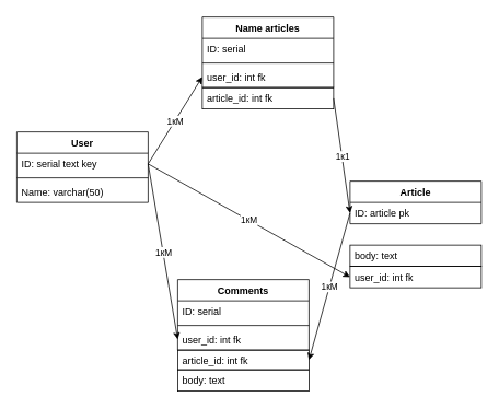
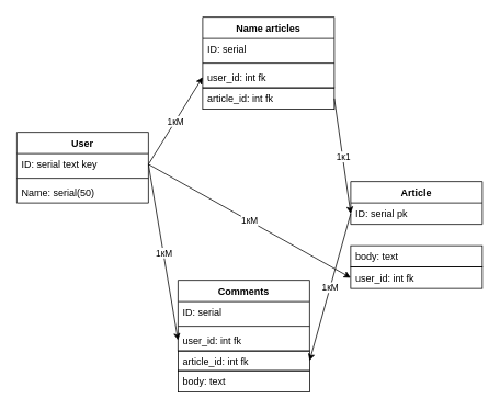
  <mxCell id="0" />
  <mxCell id="1" parent="0" />
  <mxCell id="2" value="" style="group" vertex="1" connectable="0" parent="1"><mxGeometry x="20" y="160" width="160" height="138" as="geometry" /></mxCell>
  <mxCell id="3" value="User" style="swimlane;fontStyle=1;align=center;verticalAlign=top;childLayout=stackLayout;horizontal=1;startSize=26;horizontalStack=0;resizeParent=1;resizeParentMax=0;resizeLast=0;collapsible=1;marginBottom=0;" vertex="1" parent="2"><mxGeometry width="160" height="86" as="geometry" /></mxCell>
  <mxCell id="4" value="ID: serial text key&#10;" style="text;strokeColor=none;fillColor=none;align=left;verticalAlign=top;spacingLeft=4;spacingRight=4;overflow=hidden;rotatable=0;points=[[0,0.5],[1,0.5]];portConstraint=eastwest;" vertex="1" parent="3"><mxGeometry y="26" width="160" height="26" as="geometry" /></mxCell>
  <mxCell id="5" value="" style="line;strokeWidth=1;fillColor=none;align=left;verticalAlign=middle;spacingTop=-1;spacingLeft=3;spacingRight=3;rotatable=0;labelPosition=right;points=[];portConstraint=eastwest;" vertex="1" parent="3"><mxGeometry y="52" width="160" height="8" as="geometry" /></mxCell>
- <mxCell id="6" value="Name: varchar(50)" style="text;strokeColor=none;fillColor=none;align=left;verticalAlign=top;spacingLeft=4;spacingRight=4;overflow=hidden;rotatable=0;points=[[0,0.5],[1,0.5]];portConstraint=eastwest;" vertex="1" parent="3"><mxGeometry y="60" width="160" height="26" as="geometry" /></mxCell>
+ <mxCell id="6" value="Name: serial(50)" style="text;strokeColor=none;fillColor=none;align=left;verticalAlign=top;spacingLeft=4;spacingRight=4;overflow=hidden;rotatable=0;points=[[0,0.5],[1,0.5]];portConstraint=eastwest;" vertex="1" parent="3"><mxGeometry y="60" width="160" height="26" as="geometry" /></mxCell>
  <mxCell id="7" value="" style="group" vertex="1" connectable="0" parent="1"><mxGeometry x="246" y="20" width="160" height="112" as="geometry" /></mxCell>
  <mxCell id="8" value="Name articles" style="swimlane;fontStyle=1;align=center;verticalAlign=top;childLayout=stackLayout;horizontal=1;startSize=26;horizontalStack=0;resizeParent=1;resizeParentMax=0;resizeLast=0;collapsible=1;marginBottom=0;strokeColor=#000000;" vertex="1" parent="7"><mxGeometry width="160" height="86" as="geometry" /></mxCell>
  <mxCell id="9" value="ID: serial" style="text;strokeColor=none;fillColor=none;align=left;verticalAlign=top;spacingLeft=4;spacingRight=4;overflow=hidden;rotatable=0;points=[[0,0.5],[1,0.5]];portConstraint=eastwest;" vertex="1" parent="8"><mxGeometry y="26" width="160" height="26" as="geometry" /></mxCell>
  <mxCell id="10" value="" style="line;strokeWidth=1;fillColor=none;align=left;verticalAlign=middle;spacingTop=-1;spacingLeft=3;spacingRight=3;rotatable=0;labelPosition=right;points=[];portConstraint=eastwest;" vertex="1" parent="8"><mxGeometry y="52" width="160" height="8" as="geometry" /></mxCell>
  <mxCell id="11" value="user_id: int fk" style="text;strokeColor=none;fillColor=none;align=left;verticalAlign=top;spacingLeft=4;spacingRight=4;overflow=hidden;rotatable=0;points=[[0,0.5],[1,0.5]];portConstraint=eastwest;" vertex="1" parent="8"><mxGeometry y="60" width="160" height="26" as="geometry" /></mxCell>
  <mxCell id="12" value="article_id: int fk" style="text;fillColor=none;align=left;verticalAlign=top;spacingLeft=4;spacingRight=4;overflow=hidden;rotatable=0;points=[[0,0.5],[1,0.5]];portConstraint=eastwest;strokeColor=#000000;" vertex="1" parent="7"><mxGeometry y="86" width="160" height="26" as="geometry" /></mxCell>
  <mxCell id="13" value="" style="group" vertex="1" connectable="0" parent="1"><mxGeometry x="426" y="220" width="160" height="130" as="geometry" /></mxCell>
  <mxCell id="14" value="" style="group" vertex="1" connectable="0" parent="13"><mxGeometry width="160" height="104" as="geometry" /></mxCell>
  <mxCell id="15" value="Article" style="swimlane;fontStyle=1;align=center;verticalAlign=top;childLayout=stackLayout;horizontal=1;startSize=26;horizontalStack=0;resizeParent=1;resizeParentMax=0;resizeLast=0;collapsible=1;marginBottom=0;strokeColor=#000000;" vertex="1" parent="14"><mxGeometry width="160" height="52" as="geometry" /></mxCell>
- <mxCell id="16" value="ID: article pk" style="text;strokeColor=none;fillColor=none;align=left;verticalAlign=top;spacingLeft=4;spacingRight=4;overflow=hidden;rotatable=0;points=[[0,0.5],[1,0.5]];portConstraint=eastwest;" vertex="1" parent="15"><mxGeometry y="26" width="160" height="26" as="geometry" /></mxCell>
+ <mxCell id="16" value="ID: serial pk" style="text;strokeColor=none;fillColor=none;align=left;verticalAlign=top;spacingLeft=4;spacingRight=4;overflow=hidden;rotatable=0;points=[[0,0.5],[1,0.5]];portConstraint=eastwest;" vertex="1" parent="15"><mxGeometry y="26" width="160" height="26" as="geometry" /></mxCell>
  <mxCell id="17" value="body: text" style="text;fillColor=none;align=left;verticalAlign=top;spacingLeft=4;spacingRight=4;overflow=hidden;rotatable=0;points=[[0,0.5],[1,0.5]];portConstraint=eastwest;strokeColor=#000000;" vertex="1" parent="14"><mxGeometry y="78" width="160" height="26" as="geometry" /></mxCell>
  <mxCell id="18" value="user_id: int fk" style="text;fillColor=none;align=left;verticalAlign=top;spacingLeft=4;spacingRight=4;overflow=hidden;rotatable=0;points=[[0,0.5],[1,0.5]];portConstraint=eastwest;strokeColor=#000000;" vertex="1" parent="13"><mxGeometry y="104" width="160" height="26" as="geometry" /></mxCell>
  <mxCell id="19" value="" style="group" vertex="1" connectable="0" parent="1"><mxGeometry x="216" y="340" width="160" height="136" as="geometry" /></mxCell>
  <mxCell id="20" value="" style="group" vertex="1" connectable="0" parent="19"><mxGeometry width="160" height="110" as="geometry" /></mxCell>
  <mxCell id="21" value="Comments" style="swimlane;fontStyle=1;align=center;verticalAlign=top;childLayout=stackLayout;horizontal=1;startSize=26;horizontalStack=0;resizeParent=1;resizeParentMax=0;resizeLast=0;collapsible=1;marginBottom=0;strokeColor=#000000;" vertex="1" parent="20"><mxGeometry width="160" height="86" as="geometry" /></mxCell>
  <mxCell id="22" value="ID: serial" style="text;strokeColor=none;fillColor=none;align=left;verticalAlign=top;spacingLeft=4;spacingRight=4;overflow=hidden;rotatable=0;points=[[0,0.5],[1,0.5]];portConstraint=eastwest;" vertex="1" parent="21"><mxGeometry y="26" width="160" height="26" as="geometry" /></mxCell>
  <mxCell id="23" value="" style="line;strokeWidth=1;fillColor=none;align=left;verticalAlign=middle;spacingTop=-1;spacingLeft=3;spacingRight=3;rotatable=0;labelPosition=right;points=[];portConstraint=eastwest;" vertex="1" parent="21"><mxGeometry y="52" width="160" height="8" as="geometry" /></mxCell>
  <mxCell id="24" value="user_id: int fk&#10;" style="text;strokeColor=none;fillColor=none;align=left;verticalAlign=top;spacingLeft=4;spacingRight=4;overflow=hidden;rotatable=0;points=[[0,0.5],[1,0.5]];portConstraint=eastwest;" vertex="1" parent="21"><mxGeometry y="60" width="160" height="26" as="geometry" /></mxCell>
  <mxCell id="25" value="article_id: int fk&#10;" style="text;fillColor=none;align=left;verticalAlign=top;spacingLeft=4;spacingRight=4;overflow=hidden;rotatable=0;points=[[0,0.5],[1,0.5]];portConstraint=eastwest;strokeColor=#000000;" vertex="1" parent="20"><mxGeometry y="86" width="160" height="24" as="geometry" /></mxCell>
  <mxCell id="26" value="body: text" style="text;fillColor=none;align=left;verticalAlign=top;spacingLeft=4;spacingRight=4;overflow=hidden;rotatable=0;points=[[0,0.5],[1,0.5]];portConstraint=eastwest;strokeColor=#000000;" vertex="1" parent="19"><mxGeometry y="110" width="160" height="26" as="geometry" /></mxCell>
  <mxCell id="27" value="" style="endArrow=classic;html=1;exitX=1;exitY=0.5;exitDx=0;exitDy=0;entryX=0;entryY=0.5;entryDx=0;entryDy=0;" edge="1" parent="1" source="4" target="18"><mxGeometry relative="1" as="geometry"><mxPoint x="206" y="290" as="sourcePoint" /><mxPoint x="306" y="290" as="targetPoint" /></mxGeometry></mxCell>
  <mxCell id="28" value="1кМ" style="edgeLabel;resizable=0;html=1;align=center;verticalAlign=middle;" connectable="0" vertex="1" parent="27"><mxGeometry relative="1" as="geometry" /></mxCell>
  <mxCell id="29" value="" style="endArrow=classic;html=1;exitX=1;exitY=0.5;exitDx=0;exitDy=0;entryX=0;entryY=0.5;entryDx=0;entryDy=0;" edge="1" parent="1" source="4" target="11"><mxGeometry relative="1" as="geometry"><mxPoint x="190" y="209" as="sourcePoint" /><mxPoint x="436" y="347" as="targetPoint" /></mxGeometry></mxCell>
  <mxCell id="30" value="1кМ" style="edgeLabel;resizable=0;html=1;align=center;verticalAlign=middle;" connectable="0" vertex="1" parent="29"><mxGeometry relative="1" as="geometry" /></mxCell>
  <mxCell id="31" value="" style="endArrow=classic;html=1;exitX=1;exitY=0.5;exitDx=0;exitDy=0;entryX=0;entryY=0.5;entryDx=0;entryDy=0;" edge="1" parent="1" source="4" target="24"><mxGeometry relative="1" as="geometry"><mxPoint x="200" y="219" as="sourcePoint" /><mxPoint x="446" y="357" as="targetPoint" /></mxGeometry></mxCell>
  <mxCell id="32" value="1кМ" style="edgeLabel;resizable=0;html=1;align=center;verticalAlign=middle;" connectable="0" vertex="1" parent="31"><mxGeometry relative="1" as="geometry" /></mxCell>
  <mxCell id="33" value="" style="endArrow=classic;html=1;exitX=0;exitY=0.5;exitDx=0;exitDy=0;entryX=1;entryY=0.5;entryDx=0;entryDy=0;" edge="1" parent="1" source="16" target="25"><mxGeometry relative="1" as="geometry"><mxPoint x="210" y="229" as="sourcePoint" /><mxPoint x="456" y="367" as="targetPoint" /></mxGeometry></mxCell>
  <mxCell id="34" value="1кМ" style="edgeLabel;resizable=0;html=1;align=center;verticalAlign=middle;" connectable="0" vertex="1" parent="33"><mxGeometry relative="1" as="geometry" /></mxCell>
  <mxCell id="35" value="" style="endArrow=classic;html=1;exitX=1;exitY=0.5;exitDx=0;exitDy=0;entryX=0;entryY=0.5;entryDx=0;entryDy=0;" edge="1" parent="1" source="12" target="16"><mxGeometry relative="1" as="geometry"><mxPoint x="220" y="239" as="sourcePoint" /><mxPoint x="466" y="377" as="targetPoint" /></mxGeometry></mxCell>
  <mxCell id="36" value="1к1" style="edgeLabel;resizable=0;html=1;align=center;verticalAlign=middle;" connectable="0" vertex="1" parent="35"><mxGeometry relative="1" as="geometry" /></mxCell>
